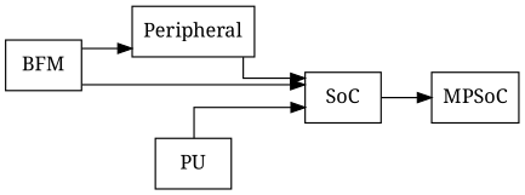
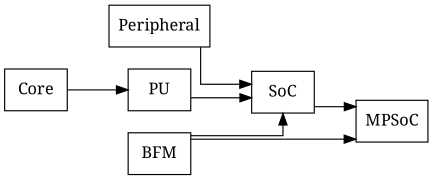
  digraph {
    fontname="Noto Serif"
    rankdir=LR
    splines=ortho
    node [fontname="Noto Serif" shape=record]
    edge [fontname="Noto Serif"]
    n1 [label=BFM]
    n2 [label=Peripheral]
    n3 [label=SoC]
+   n4 [label=Core]
    n5 [label=PU]
    n6 [label=MPSoC]
-   n1 -> n2
+   n1 -> n6
    n1 -> n3
    n2 -> n3
    n3 -> n6
+   n4 -> n5
    n5 -> n3
  }
